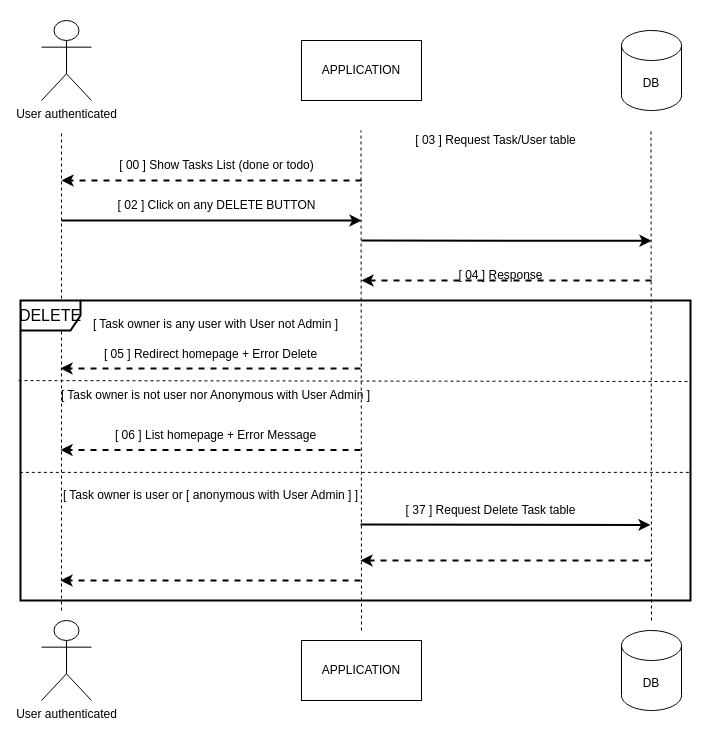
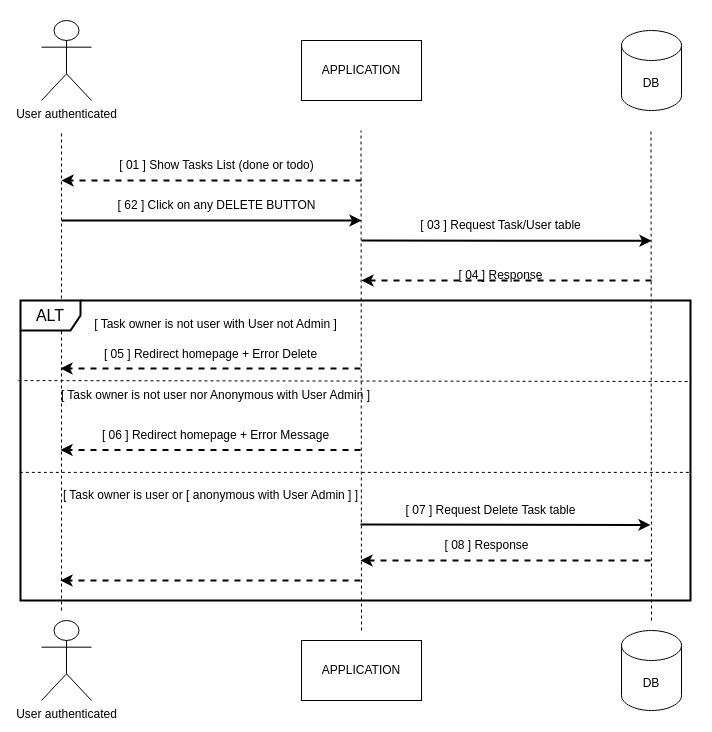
  <mxCell id="0" />
  <mxCell id="1" parent="0" />
  <mxCell id="2" value="User authenticated" style="shape=umlActor;verticalLabelPosition=bottom;verticalAlign=top;html=1;outlineConnect=0;" parent="1" vertex="1"><mxGeometry x="41" y="20" width="50" height="80" as="geometry" /></mxCell>
  <mxCell id="3" value="APPLICATION" style="rounded=0;whiteSpace=wrap;html=1;" parent="1" vertex="1"><mxGeometry x="301" y="40" width="120" height="60" as="geometry" /></mxCell>
  <mxCell id="4" value="DB" style="shape=cylinder3;whiteSpace=wrap;html=1;boundedLbl=1;backgroundOutline=1;size=15;" parent="1" vertex="1"><mxGeometry x="621" y="30" width="60" height="80" as="geometry" /></mxCell>
  <mxCell id="5" value="" style="endArrow=none;dashed=1;html=1;rounded=0;" parent="1" edge="1"><mxGeometry width="50" height="50" relative="1" as="geometry"><mxPoint x="61" y="610" as="sourcePoint" /><mxPoint x="61" y="130" as="targetPoint" /></mxGeometry></mxCell>
  <mxCell id="6" value="" style="endArrow=none;dashed=1;html=1;rounded=0;" parent="1" edge="1"><mxGeometry width="50" height="50" relative="1" as="geometry"><mxPoint x="361" y="630" as="sourcePoint" /><mxPoint x="360.5" y="130" as="targetPoint" /></mxGeometry></mxCell>
  <mxCell id="7" value="" style="endArrow=none;dashed=1;html=1;rounded=0;" parent="1" edge="1"><mxGeometry width="50" height="50" relative="1" as="geometry"><mxPoint x="651" y="620" as="sourcePoint" /><mxPoint x="650.5" y="130" as="targetPoint" /></mxGeometry></mxCell>
  <mxCell id="8" value="User authenticated" style="shape=umlActor;verticalLabelPosition=bottom;verticalAlign=top;html=1;outlineConnect=0;" parent="1" vertex="1"><mxGeometry x="41" y="620" width="50" height="80" as="geometry" /></mxCell>
  <mxCell id="9" value="APPLICATION" style="rounded=0;whiteSpace=wrap;html=1;" parent="1" vertex="1"><mxGeometry x="301" y="640" width="120" height="60" as="geometry" /></mxCell>
  <mxCell id="10" value="DB" style="shape=cylinder3;whiteSpace=wrap;html=1;boundedLbl=1;backgroundOutline=1;size=15;" parent="1" vertex="1"><mxGeometry x="621" y="630" width="60" height="80" as="geometry" /></mxCell>
  <mxCell id="11" value="" style="endArrow=classic;html=1;rounded=0;dashed=1;strokeWidth=2;" parent="1" edge="1"><mxGeometry width="50" height="50" relative="1" as="geometry"><mxPoint x="361" y="180" as="sourcePoint" /><mxPoint x="61" y="180" as="targetPoint" /></mxGeometry></mxCell>
- <mxCell id="12" value="[ 00 ] Show Tasks List (done or todo)" style="text;html=1;align=center;verticalAlign=middle;resizable=0;points=[];autosize=1;strokeColor=none;fillColor=none;" parent="1" vertex="1"><mxGeometry x="106" y="150" width="220" height="30" as="geometry" /></mxCell>
+ <mxCell id="12" value="[ 01 ] Show Tasks List (done or todo)" style="text;html=1;align=center;verticalAlign=middle;resizable=0;points=[];autosize=1;strokeColor=none;fillColor=none;" parent="1" vertex="1"><mxGeometry x="106" y="150" width="220" height="30" as="geometry" /></mxCell>
  <mxCell id="13" value="" style="endArrow=none;html=1;rounded=0;strokeWidth=2;endFill=0;startArrow=classic;startFill=1;" parent="1" edge="1"><mxGeometry width="50" height="50" relative="1" as="geometry"><mxPoint x="361" y="220" as="sourcePoint" /><mxPoint x="61" y="220" as="targetPoint" /></mxGeometry></mxCell>
- <mxCell id="14" value="[ 02 ] Click on any DELETE BUTTON" style="text;html=1;align=center;verticalAlign=middle;resizable=0;points=[];autosize=1;strokeColor=none;fillColor=none;" parent="1" vertex="1"><mxGeometry x="106" y="190" width="220" height="30" as="geometry" /></mxCell>
- <mxCell id="15" value="&lt;font style=&quot;font-size: 16px;&quot;&gt;DELETE&lt;/font&gt;" style="shape=umlFrame;whiteSpace=wrap;html=1;strokeWidth=2;" parent="1" vertex="1"><mxGeometry x="20" y="300" width="670" height="300" as="geometry" /></mxCell>
+ <mxCell id="14" value="[ 62 ] Click on any DELETE BUTTON" style="text;html=1;align=center;verticalAlign=middle;resizable=0;points=[];autosize=1;strokeColor=none;fillColor=none;" parent="1" vertex="1"><mxGeometry x="106" y="190" width="220" height="30" as="geometry" /></mxCell>
+ <mxCell id="15" value="&lt;font style=&quot;font-size: 16px;&quot;&gt;ALT&lt;/font&gt;" style="shape=umlFrame;whiteSpace=wrap;html=1;strokeWidth=2;" parent="1" vertex="1"><mxGeometry x="20" y="300" width="670" height="300" as="geometry" /></mxCell>
  <mxCell id="16" value="" style="endArrow=classic;html=1;rounded=0;strokeWidth=2;endFill=1;startArrow=none;startFill=0;dashed=1;" parent="15" edge="1"><mxGeometry width="50" height="50" relative="1" as="geometry"><mxPoint x="630" y="259.997" as="sourcePoint" /><mxPoint x="340" y="259.997" as="targetPoint" /></mxGeometry></mxCell>
- <mxCell id="17" value="[ Task owner is any user with User not Admin ]" style="text;html=1;align=center;verticalAlign=middle;resizable=0;points=[];autosize=1;strokeColor=none;fillColor=none;" parent="15" vertex="1"><mxGeometry x="60" y="9" width="270" height="30" as="geometry" /></mxCell>
+ <mxCell id="17" value="[ Task owner is not user with User not Admin ]" style="text;html=1;align=center;verticalAlign=middle;resizable=0;points=[];autosize=1;strokeColor=none;fillColor=none;" parent="15" vertex="1"><mxGeometry x="60" y="9" width="270" height="30" as="geometry" /></mxCell>
  <mxCell id="18" value="" style="endArrow=classic;html=1;rounded=0;dashed=1;strokeWidth=2;" parent="15" edge="1"><mxGeometry width="50" height="50" relative="1" as="geometry"><mxPoint x="340" y="280" as="sourcePoint" /><mxPoint x="40" y="280" as="targetPoint" /></mxGeometry></mxCell>
- <mxCell id="19" value="[ 37 ] Request Delete Task table" style="text;html=1;align=center;verticalAlign=middle;resizable=0;points=[];autosize=1;strokeColor=none;fillColor=none;" parent="15" vertex="1"><mxGeometry x="375" y="194.999" width="190" height="30" as="geometry" /></mxCell>
+ <mxCell id="19" value="[ 07 ] Request Delete Task table" style="text;html=1;align=center;verticalAlign=middle;resizable=0;points=[];autosize=1;strokeColor=none;fillColor=none;" parent="15" vertex="1"><mxGeometry x="375" y="194.999" width="190" height="30" as="geometry" /></mxCell>
  <mxCell id="20" value="" style="endArrow=none;html=1;rounded=0;strokeWidth=2;endFill=0;startArrow=classic;startFill=1;" parent="15" edge="1"><mxGeometry width="50" height="50" relative="1" as="geometry"><mxPoint x="630" y="224.39" as="sourcePoint" /><mxPoint x="340" y="223.996" as="targetPoint" /></mxGeometry></mxCell>
+ <mxCell id="21" value="[ 08 ] Response" style="text;html=1;align=center;verticalAlign=middle;resizable=0;points=[];autosize=1;strokeColor=none;fillColor=none;" parent="15" vertex="1"><mxGeometry x="411" y="229.996" width="110" height="30" as="geometry" /></mxCell>
  <mxCell id="22" value="[ Task owner is user or [ anonymous with User Admin ] ]" style="text;html=1;align=center;verticalAlign=middle;resizable=0;points=[];autosize=1;strokeColor=none;fillColor=none;" parent="15" vertex="1"><mxGeometry x="30" y="180.001" width="320" height="30" as="geometry" /></mxCell>
  <mxCell id="23" value="[ 05 ] Redirect homepage + Error Delete" style="text;html=1;align=center;verticalAlign=middle;resizable=0;points=[];autosize=1;strokeColor=none;fillColor=none;" parent="15" vertex="1"><mxGeometry x="65" y="39" width="250" height="30" as="geometry" /></mxCell>
  <mxCell id="24" value="" style="endArrow=classic;html=1;rounded=0;dashed=1;strokeWidth=2;" parent="15" edge="1"><mxGeometry width="50" height="50" relative="1" as="geometry"><mxPoint x="340" y="68" as="sourcePoint" /><mxPoint x="40" y="68" as="targetPoint" /></mxGeometry></mxCell>
  <mxCell id="25" value="[ Task owner is not user nor Anonymous with User Admin ]" style="text;html=1;align=center;verticalAlign=middle;resizable=0;points=[];autosize=1;strokeColor=none;fillColor=none;" vertex="1" parent="15"><mxGeometry x="30" y="80" width="330" height="30" as="geometry" /></mxCell>
  <mxCell id="26" value="" style="endArrow=classic;html=1;rounded=0;dashed=1;strokeWidth=2;" edge="1" parent="15"><mxGeometry width="50" height="50" relative="1" as="geometry"><mxPoint x="340" y="149.5" as="sourcePoint" /><mxPoint x="40" y="149.5" as="targetPoint" /></mxGeometry></mxCell>
- <mxCell id="27" value="[ 06 ] List homepage + Error Message" style="text;html=1;align=center;verticalAlign=middle;resizable=0;points=[];autosize=1;strokeColor=none;fillColor=none;" vertex="1" parent="15"><mxGeometry x="70" y="120" width="250" height="30" as="geometry" /></mxCell>
+ <mxCell id="27" value="[ 06 ] Redirect homepage + Error Message" style="text;html=1;align=center;verticalAlign=middle;resizable=0;points=[];autosize=1;strokeColor=none;fillColor=none;" vertex="1" parent="15"><mxGeometry x="70" y="120" width="250" height="30" as="geometry" /></mxCell>
  <mxCell id="28" value="" style="endArrow=none;dashed=1;html=1;strokeWidth=1;rounded=0;fontSize=16;exitX=-0.001;exitY=0.573;exitDx=0;exitDy=0;exitPerimeter=0;entryX=1;entryY=0.573;entryDx=0;entryDy=0;entryPerimeter=0;" parent="1" source="15" target="15" edge="1"><mxGeometry width="50" height="50" relative="1" as="geometry"><mxPoint x="331" y="330" as="sourcePoint" /><mxPoint x="381" y="280" as="targetPoint" /></mxGeometry></mxCell>
  <mxCell id="29" value="" style="endArrow=none;html=1;rounded=0;strokeWidth=2;endFill=0;startArrow=classic;startFill=1;" parent="1" edge="1"><mxGeometry width="50" height="50" relative="1" as="geometry"><mxPoint x="651" y="240.26" as="sourcePoint" /><mxPoint x="361" y="239.997" as="targetPoint" /></mxGeometry></mxCell>
  <mxCell id="30" value="" style="endArrow=classic;html=1;rounded=0;strokeWidth=2;endFill=1;startArrow=none;startFill=0;dashed=1;" parent="1" edge="1"><mxGeometry width="50" height="50" relative="1" as="geometry"><mxPoint x="651" y="280.005" as="sourcePoint" /><mxPoint x="361" y="280.005" as="targetPoint" /></mxGeometry></mxCell>
- <mxCell id="31" value="[ 03 ] Request Task/User table" style="text;html=1;align=center;verticalAlign=middle;resizable=0;points=[];autosize=1;strokeColor=none;fillColor=none;" parent="1" vertex="1"><mxGeometry x="405" y="125" width="180" height="30" as="geometry" /></mxCell>
+ <mxCell id="31" value="[ 03 ] Request Task/User table" style="text;html=1;align=center;verticalAlign=middle;resizable=0;points=[];autosize=1;strokeColor=none;fillColor=none;" parent="1" vertex="1"><mxGeometry x="410" y="210" width="180" height="30" as="geometry" /></mxCell>
  <mxCell id="32" value="[ 04 ] Response" style="text;html=1;align=center;verticalAlign=middle;resizable=0;points=[];autosize=1;strokeColor=none;fillColor=none;" parent="1" vertex="1"><mxGeometry x="445" y="259.997" width="110" height="30" as="geometry" /></mxCell>
  <mxCell id="33" value="" style="endArrow=none;dashed=1;html=1;strokeWidth=1;rounded=0;fontSize=16;exitX=-0.003;exitY=0.267;exitDx=0;exitDy=0;exitPerimeter=0;entryX=1.001;entryY=0.27;entryDx=0;entryDy=0;entryPerimeter=0;" edge="1" parent="1" source="15" target="15"><mxGeometry width="50" height="50" relative="1" as="geometry"><mxPoint x="29.33" y="481.9" as="sourcePoint" /><mxPoint x="700" y="481.9" as="targetPoint" /></mxGeometry></mxCell>
